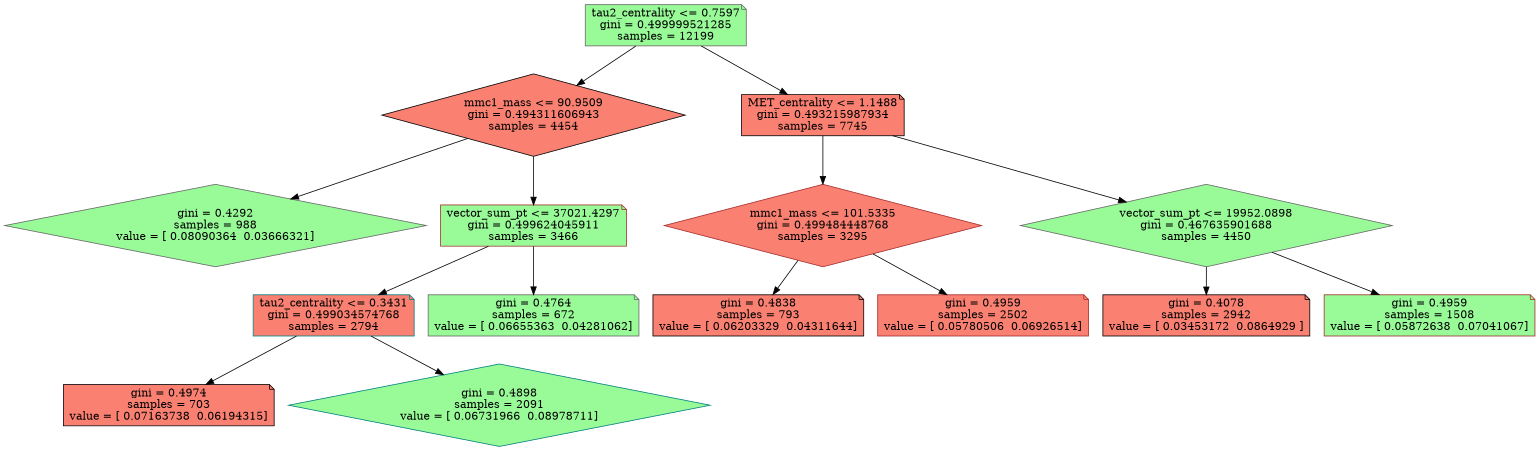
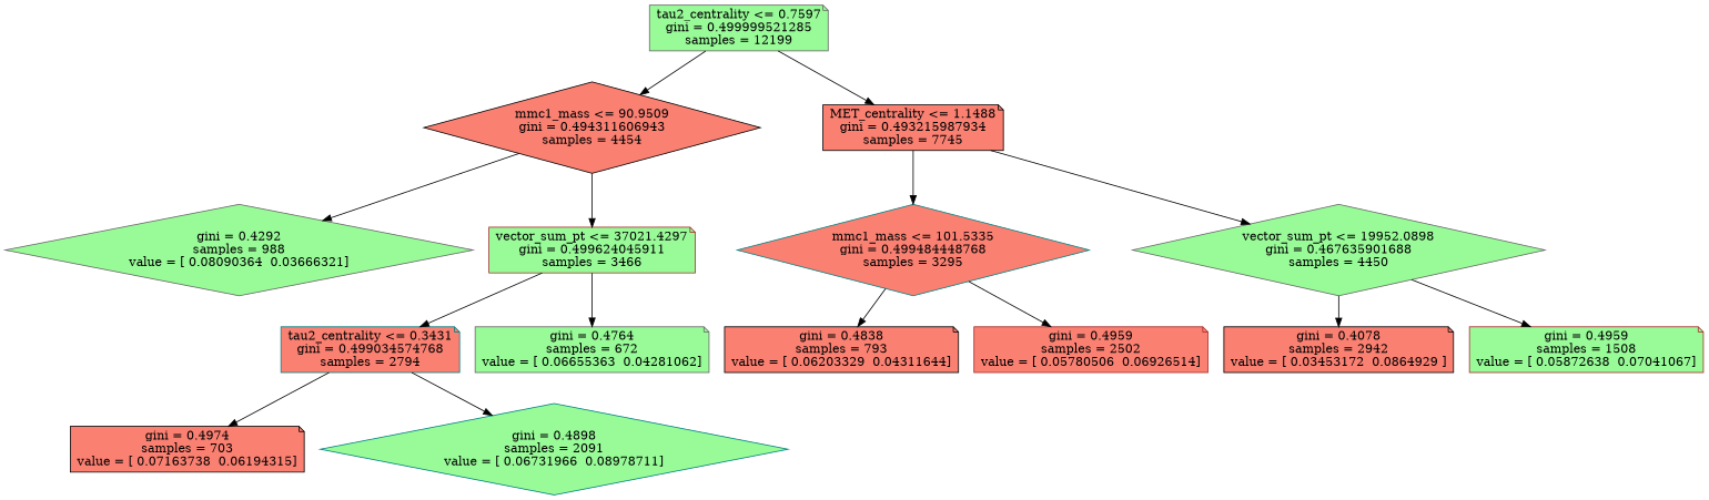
  digraph {
    node [shape=note style=filled fillcolor=salmon color=black]
    n1 [label="tau2_centrality <= 0.7597\ngini = 0.499999521285\nsamples = 12199" fillcolor=palegreen color=gray40]
    n2 [label="mmc1_mass <= 90.9509\ngini = 0.494311606943\nsamples = 4454" shape=diamond]
    n3 [label="MET_centrality <= 1.1488\ngini = 0.493215987934\nsamples = 7745"]
    n4 [label="gini = 0.4292\nsamples = 988\nvalue = [ 0.08090364  0.03666321]" shape=diamond fillcolor=palegreen color=gray40]
    n5 [label="vector_sum_pt <= 37021.4297\ngini = 0.499624045911\nsamples = 3466" fillcolor=palegreen color=brown]
    n6 [label="tau2_centrality <= 0.3431\ngini = 0.499034574768\nsamples = 2794" color=teal]
    n7 [label="gini = 0.4764\nsamples = 672\nvalue = [ 0.06655363  0.04281062]" fillcolor=palegreen color=gray40]
    n8 [label="gini = 0.4974\nsamples = 703\nvalue = [ 0.07163738  0.06194315]"]
    n9 [label="gini = 0.4898\nsamples = 2091\nvalue = [ 0.06731966  0.08978711]" shape=diamond fillcolor=palegreen color=teal]
-   n10 [label="mmc1_mass <= 101.5335\ngini = 0.499484448768\nsamples = 3295" shape=diamond color=brown]
+   n10 [label="mmc1_mass <= 101.5335\ngini = 0.499484448768\nsamples = 3295" shape=diamond color=teal]
    n11 [label="vector_sum_pt <= 19952.0898\ngini = 0.467635901688\nsamples = 4450" shape=diamond fillcolor=palegreen color=gray40]
    n12 [label="gini = 0.4838\nsamples = 793\nvalue = [ 0.06203329  0.04311644]"]
    n13 [label="gini = 0.4959\nsamples = 2502\nvalue = [ 0.05780506  0.06926514]" color=brown]
    n14 [label="gini = 0.4078\nsamples = 2942\nvalue = [ 0.03453172  0.0864929 ]"]
    n15 [label="gini = 0.4959\nsamples = 1508\nvalue = [ 0.05872638  0.07041067]" fillcolor=palegreen color=brown]
    n1 -> n2
    n1 -> n3
    n2 -> n4
    n2 -> n5
    n3 -> n10
    n3 -> n11
    n5 -> n6
    n5 -> n7
    n6 -> n8
    n6 -> n9
    n10 -> n12
    n10 -> n13
    n11 -> n14
    n11 -> n15
  }
